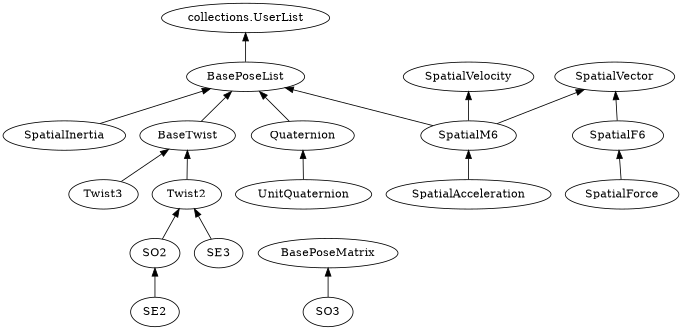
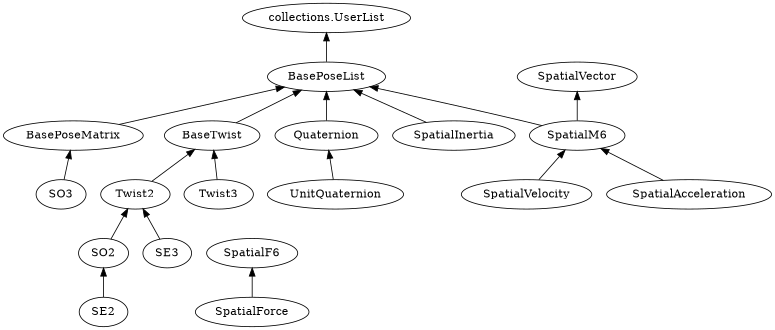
  digraph {
    rankdir=BT
    BasePoseList
    "collections.UserList"
    BasePoseMatrix
    SO2
    Twist2
    SO3
    SE2
    SE3
    BaseTwist
    Twist3
    Quaternion
    UnitQuaternion
    SpatialM6
    SpatialVector
    SpatialF6
    SpatialVelocity
    SpatialAcceleration
    SpatialForce
    SpatialInertia
    BasePoseList -> "collections.UserList"
+   BasePoseMatrix -> BasePoseList
    SO2 -> Twist2
    Twist2 -> BaseTwist
    SO3 -> BasePoseMatrix
    SE2 -> SO2
    SE3 -> Twist2
    BaseTwist -> BasePoseList
    Twist3 -> BaseTwist
    Quaternion -> BasePoseList
    UnitQuaternion -> Quaternion
    SpatialM6 -> BasePoseList
    SpatialM6 -> SpatialVector
-   SpatialF6 -> SpatialVector
-   SpatialM6 -> SpatialVelocity
+   SpatialVelocity -> SpatialM6
    SpatialAcceleration -> SpatialM6
    SpatialForce -> SpatialF6
    SpatialInertia -> BasePoseList
  }
